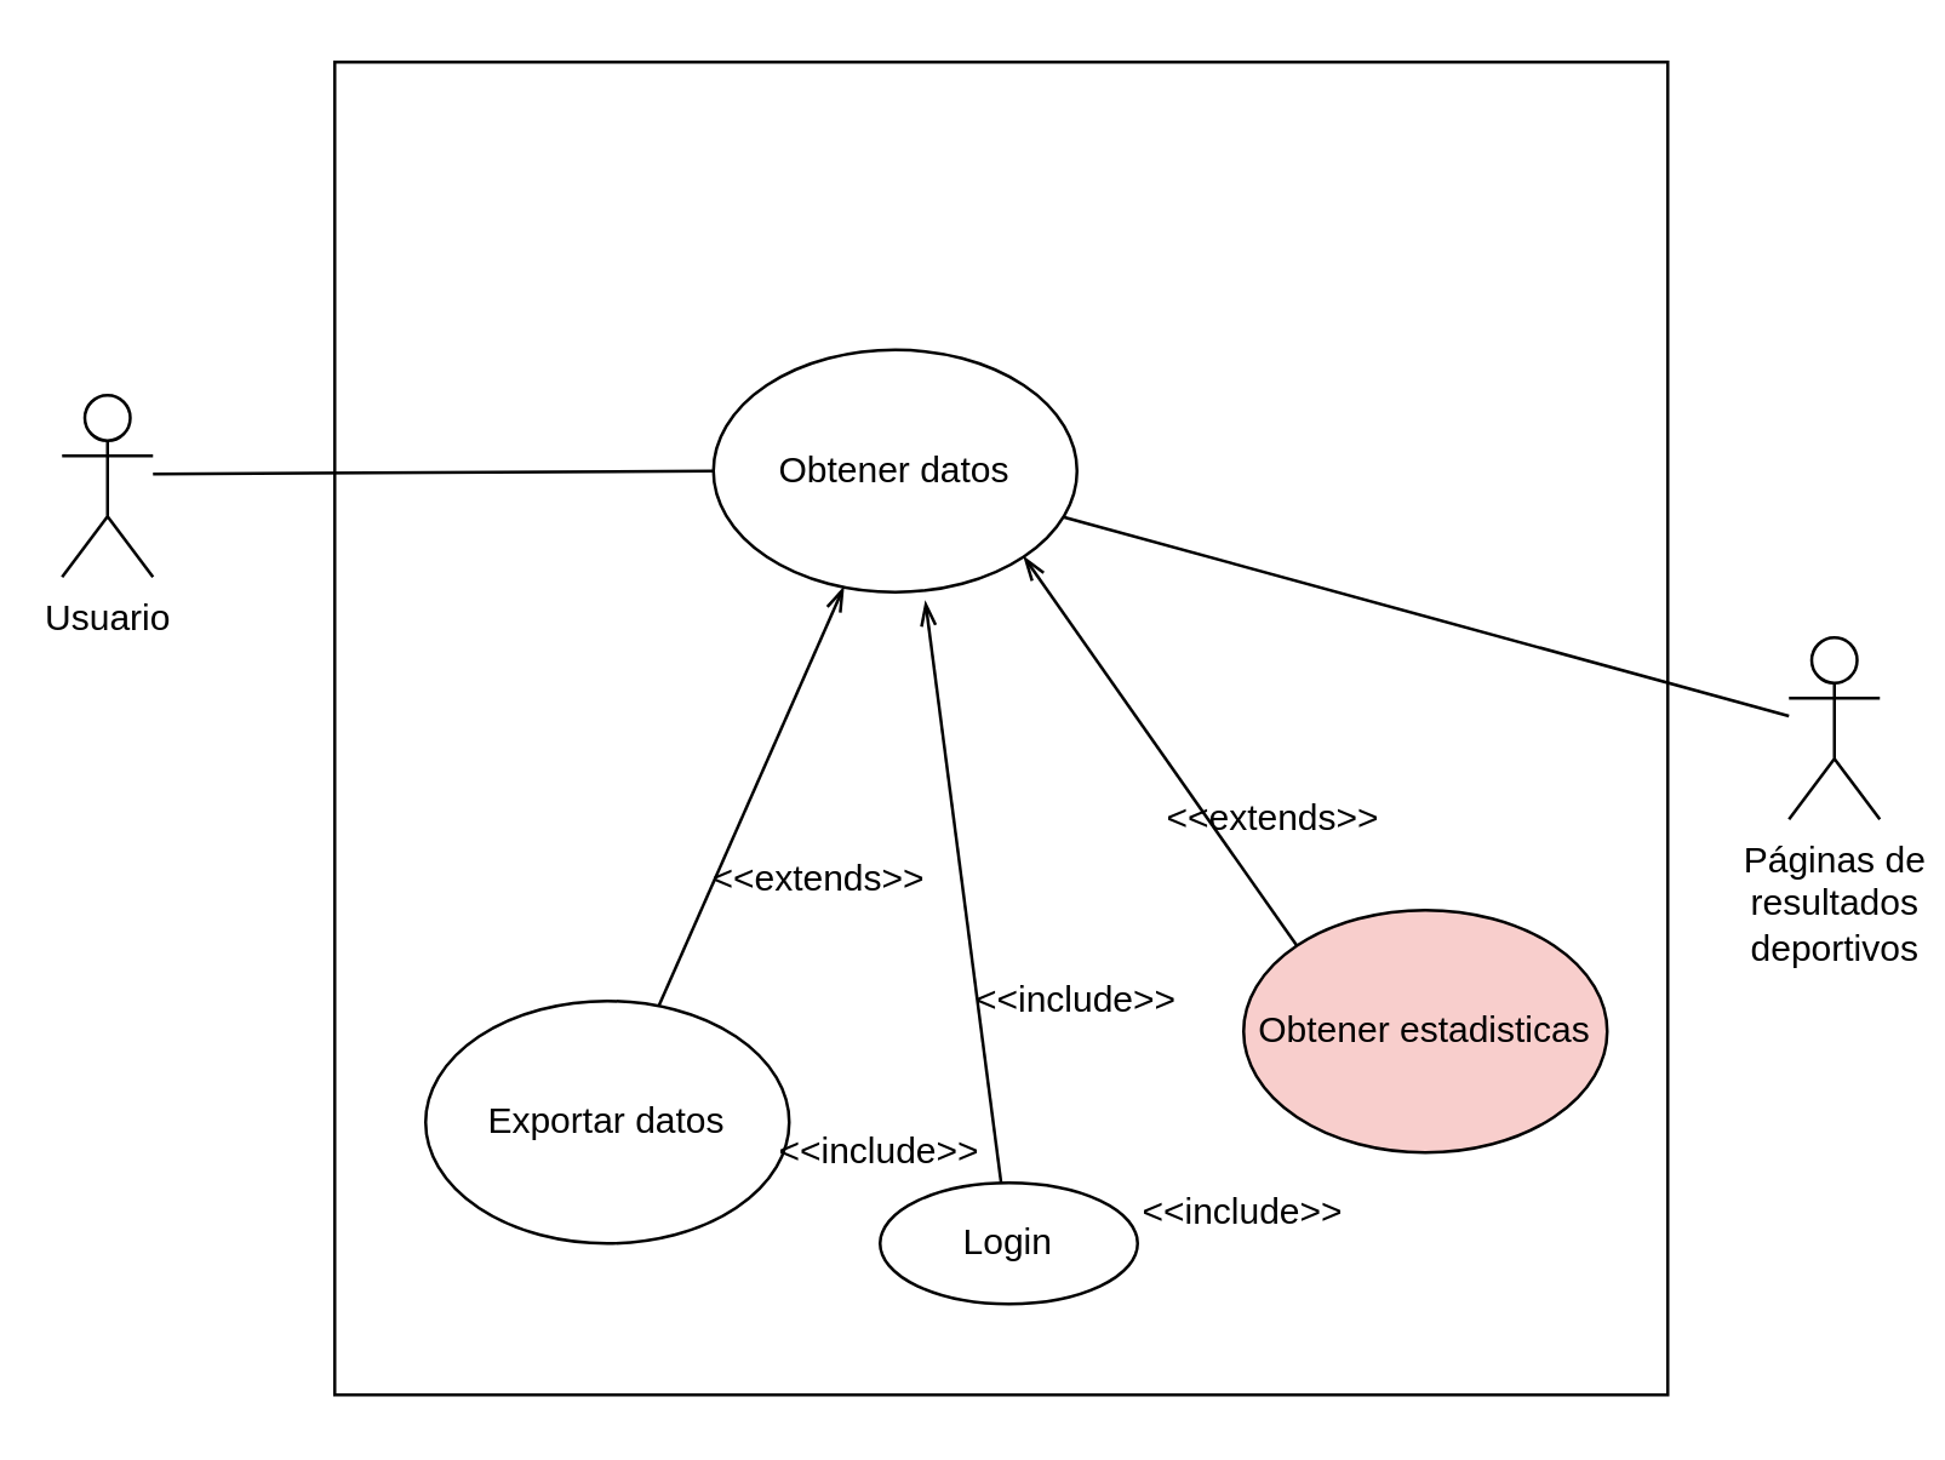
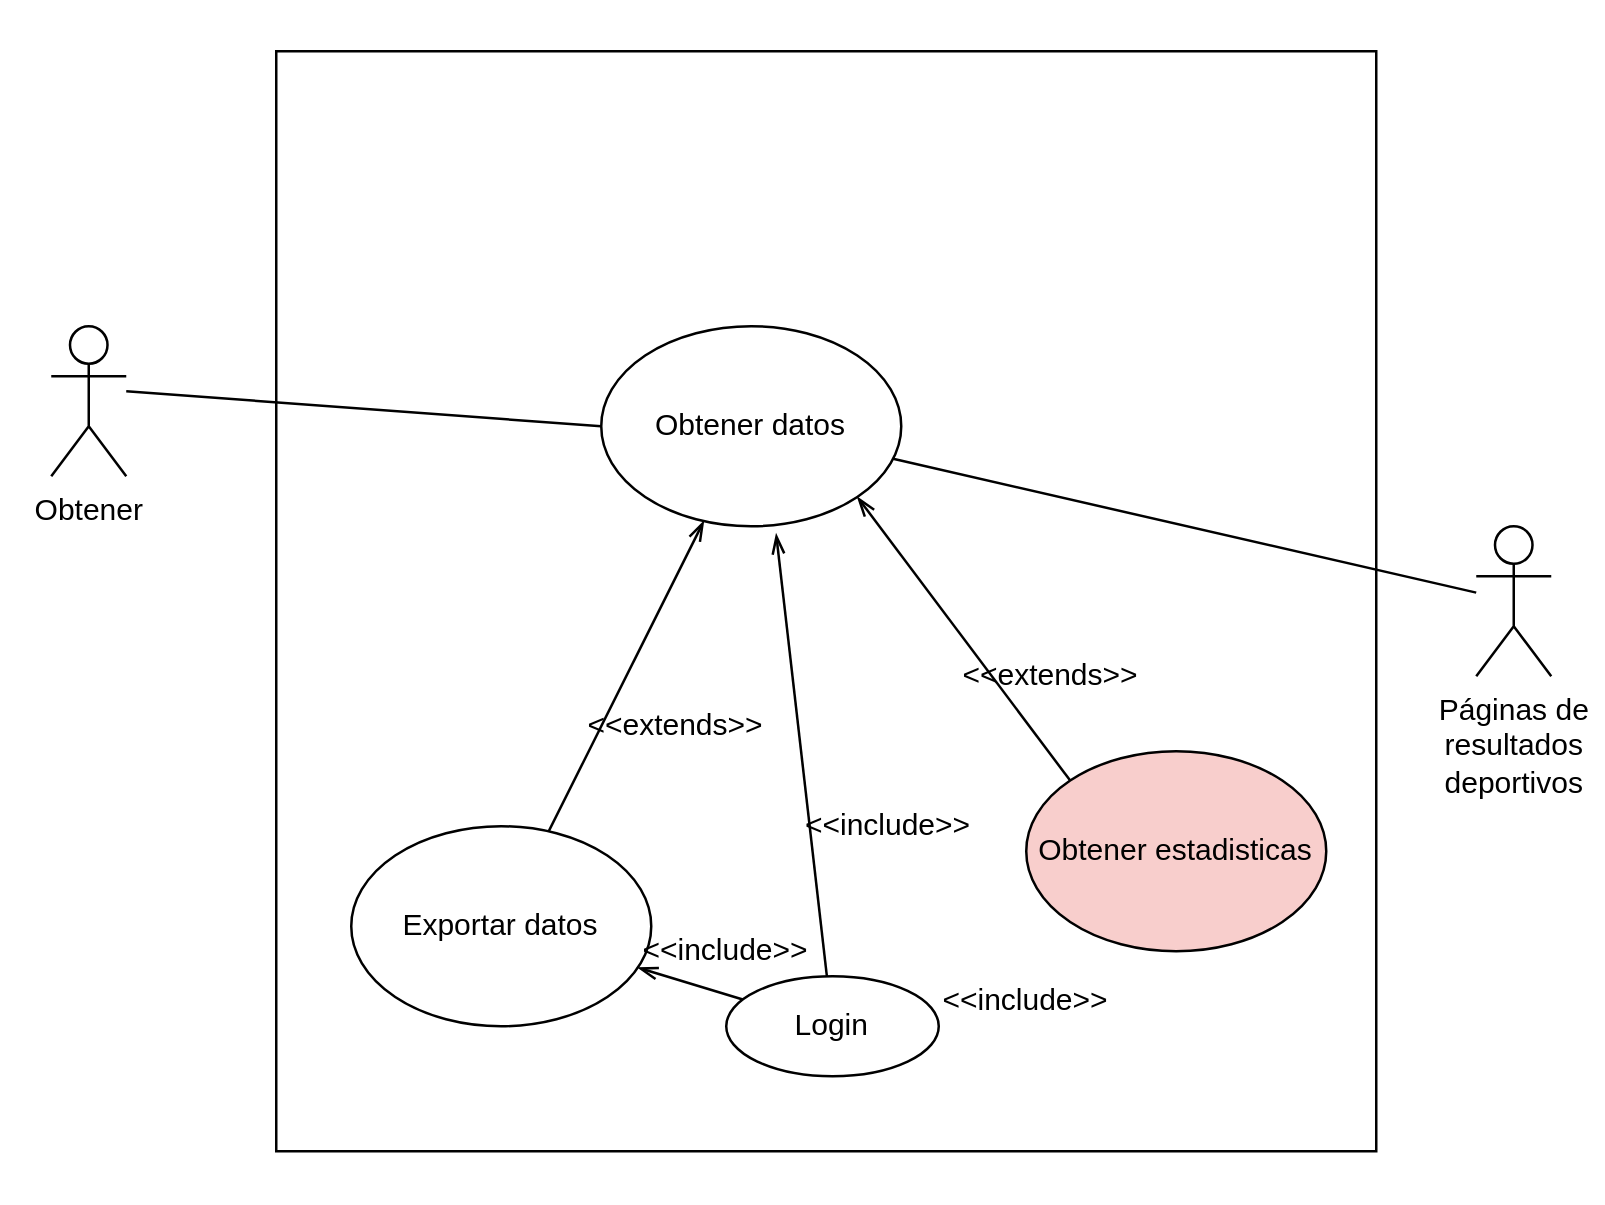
  <mxCell id="0" />
  <mxCell id="1" parent="0" />
  <mxCell id="2" value="" style="whiteSpace=wrap;html=1;aspect=fixed;fillColor=none;" parent="1" vertex="1"><mxGeometry x="110" y="20" width="440" height="440" as="geometry" /></mxCell>
  <mxCell id="3" style="edgeStyle=none;rounded=0;orthogonalLoop=1;jettySize=auto;html=1;entryX=0;entryY=0.5;entryDx=0;entryDy=0;endArrow=none;endFill=0;" parent="1" target="6" edge="1"><mxGeometry relative="1" as="geometry"><mxPoint x="50" y="156" as="sourcePoint" /></mxGeometry></mxCell>
  <mxCell id="4" style="edgeStyle=none;rounded=0;orthogonalLoop=1;jettySize=auto;html=1;endArrow=none;endFill=0;startArrow=openThin;startFill=0;" parent="1" source="6" target="9" edge="1"><mxGeometry relative="1" as="geometry" /></mxCell>
- <mxCell id="5" value="Usuario" style="shape=umlActor;verticalLabelPosition=bottom;labelBackgroundColor=#ffffff;verticalAlign=top;html=1;outlineConnect=0;" parent="1" vertex="1"><mxGeometry x="20" y="130" width="30" height="60" as="geometry" /></mxCell>
- <mxCell id="6" value="Obtener datos" style="ellipse;whiteSpace=wrap;html=1;" parent="1" vertex="1"><mxGeometry x="235" y="115" width="120" height="80" as="geometry" /></mxCell>
+ <mxCell id="5" value="Obtener" style="shape=umlActor;verticalLabelPosition=bottom;labelBackgroundColor=#ffffff;verticalAlign=top;html=1;outlineConnect=0;" parent="1" vertex="1"><mxGeometry x="20" y="130" width="30" height="60" as="geometry" /></mxCell>
+ <mxCell id="6" value="Obtener datos" style="ellipse;whiteSpace=wrap;html=1;" parent="1" vertex="1"><mxGeometry x="240" y="130" width="120" height="80" as="geometry" /></mxCell>
  <mxCell id="7" style="edgeStyle=none;rounded=0;orthogonalLoop=1;jettySize=auto;html=1;endArrow=none;endFill=0;" parent="1" source="8" target="6" edge="1"><mxGeometry relative="1" as="geometry"><mxPoint x="330" y="110" as="targetPoint" /></mxGeometry></mxCell>
  <mxCell id="8" value="&lt;div&gt;Páginas de &lt;br&gt;&lt;/div&gt;&lt;div&gt;resultados &lt;br&gt;&lt;/div&gt;&lt;div&gt;deportivos&lt;/div&gt;" style="shape=umlActor;verticalLabelPosition=bottom;labelBackgroundColor=#ffffff;verticalAlign=top;html=1;outlineConnect=0;" parent="1" vertex="1"><mxGeometry x="590" y="210" width="30" height="60" as="geometry" /></mxCell>
  <mxCell id="9" value="Exportar datos" style="ellipse;whiteSpace=wrap;html=1;" parent="1" vertex="1"><mxGeometry x="140" y="330" width="120" height="80" as="geometry" /></mxCell>
  <mxCell id="10" style="rounded=0;orthogonalLoop=1;jettySize=auto;html=1;exitX=0;exitY=0;exitDx=0;exitDy=0;endArrow=openThin;endFill=0;entryX=1;entryY=1;entryDx=0;entryDy=0;" parent="1" source="11" target="6" edge="1"><mxGeometry relative="1" as="geometry"><mxPoint x="260" y="280" as="targetPoint" /></mxGeometry></mxCell>
  <mxCell id="11" value="Obtener estadisticas" style="ellipse;whiteSpace=wrap;html=1;fillColor=#f8cecc;" parent="1" vertex="1"><mxGeometry x="410" y="300" width="120" height="80" as="geometry" /></mxCell>
  <mxCell id="12" value="&amp;lt;&amp;lt;extends&amp;gt;&amp;gt;" style="text;html=1;strokeColor=none;fillColor=none;align=center;verticalAlign=middle;whiteSpace=wrap;rounded=0;" parent="1" vertex="1"><mxGeometry x="400" y="260" width="40" height="20" as="geometry" /></mxCell>
  <mxCell id="13" value="&amp;lt;&amp;lt;extends&amp;gt;&amp;gt;" style="text;html=1;strokeColor=none;fillColor=none;align=center;verticalAlign=middle;whiteSpace=wrap;rounded=0;" parent="1" vertex="1"><mxGeometry x="250" y="280" width="40" height="20" as="geometry" /></mxCell>
  <mxCell id="14" style="rounded=0;orthogonalLoop=1;jettySize=auto;html=1;startArrow=none;startFill=0;endArrow=openThin;endFill=0;entryX=0.583;entryY=1.038;entryDx=0;entryDy=0;entryPerimeter=0;" parent="1" source="16" target="6" edge="1"><mxGeometry relative="1" as="geometry"><mxPoint x="310" y="220" as="targetPoint" /></mxGeometry></mxCell>
+ <mxCell id="15" style="rounded=0;orthogonalLoop=1;jettySize=auto;html=1;endArrow=openThin;endFill=0;" edge="1" parent="1" source="16" target="9"><mxGeometry relative="1" as="geometry" /></mxCell>
  <mxCell id="16" value="Login" style="ellipse;whiteSpace=wrap;html=1;fillColor=none;" parent="1" vertex="1"><mxGeometry x="290" y="390" width="85" height="40" as="geometry" /></mxCell>
  <mxCell id="17" value="&amp;lt;&amp;lt;include&amp;gt;&amp;gt;" style="text;html=1;strokeColor=none;fillColor=none;align=center;verticalAlign=middle;whiteSpace=wrap;rounded=0;" parent="1" vertex="1"><mxGeometry x="335" y="320" width="40" height="20" as="geometry" /></mxCell>
  <mxCell id="18" value="&amp;lt;&amp;lt;include&amp;gt;&amp;gt;" style="text;html=1;strokeColor=none;fillColor=none;align=center;verticalAlign=middle;whiteSpace=wrap;rounded=0;" vertex="1" parent="1"><mxGeometry x="390" y="390" width="40" height="20" as="geometry" /></mxCell>
  <mxCell id="19" value="&amp;lt;&amp;lt;include&amp;gt;&amp;gt;" style="text;html=1;strokeColor=none;fillColor=none;align=center;verticalAlign=middle;whiteSpace=wrap;rounded=0;" vertex="1" parent="1"><mxGeometry x="270" y="370" width="40" height="20" as="geometry" /></mxCell>
